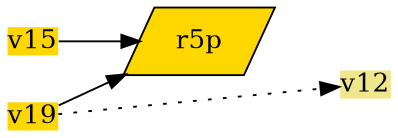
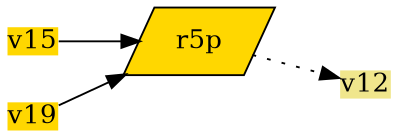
  digraph {
    rankdir=LR
    node [color=black fillcolor=gold shape=plain style=filled]
    edge [style=solid]
    r5p [shape=parallelogram]
    v12 [fillcolor=khaki]
    v15
    n4 [label=v19]
-   n4 -> v12 [style=dotted]
+   r5p -> v12 [style=dotted]
    v15 -> r5p
    n4 -> r5p
  }
